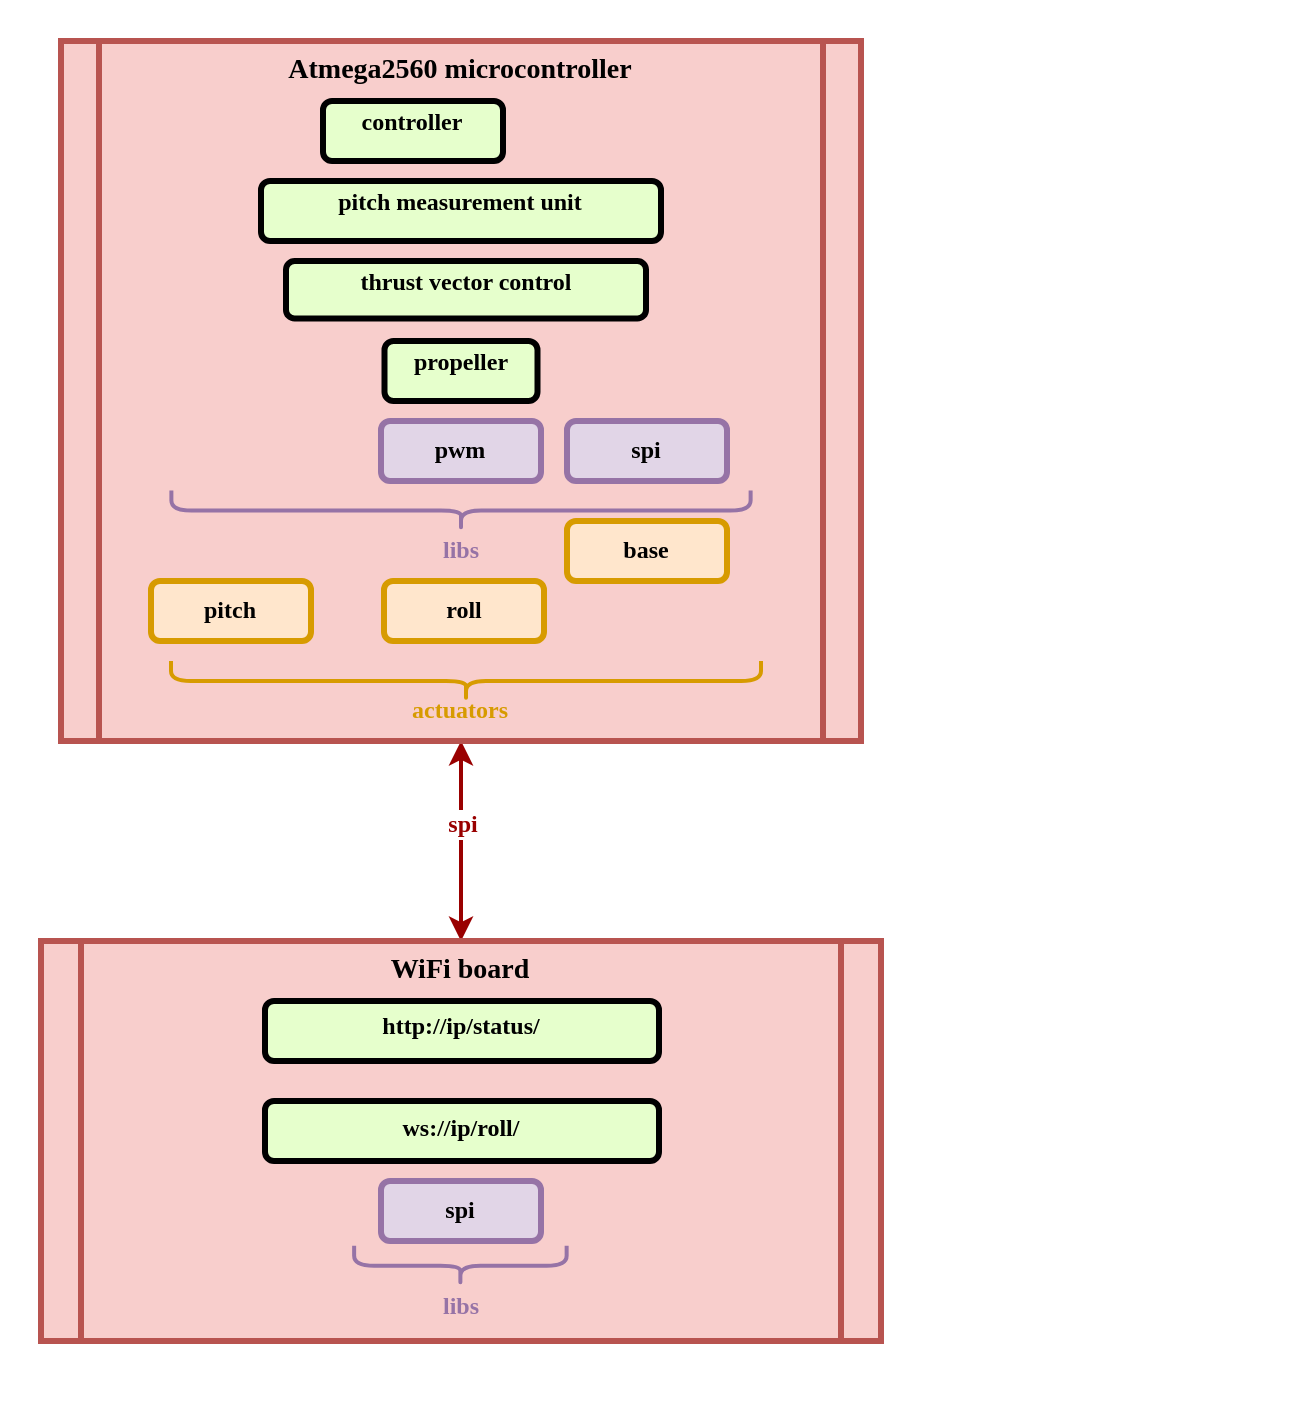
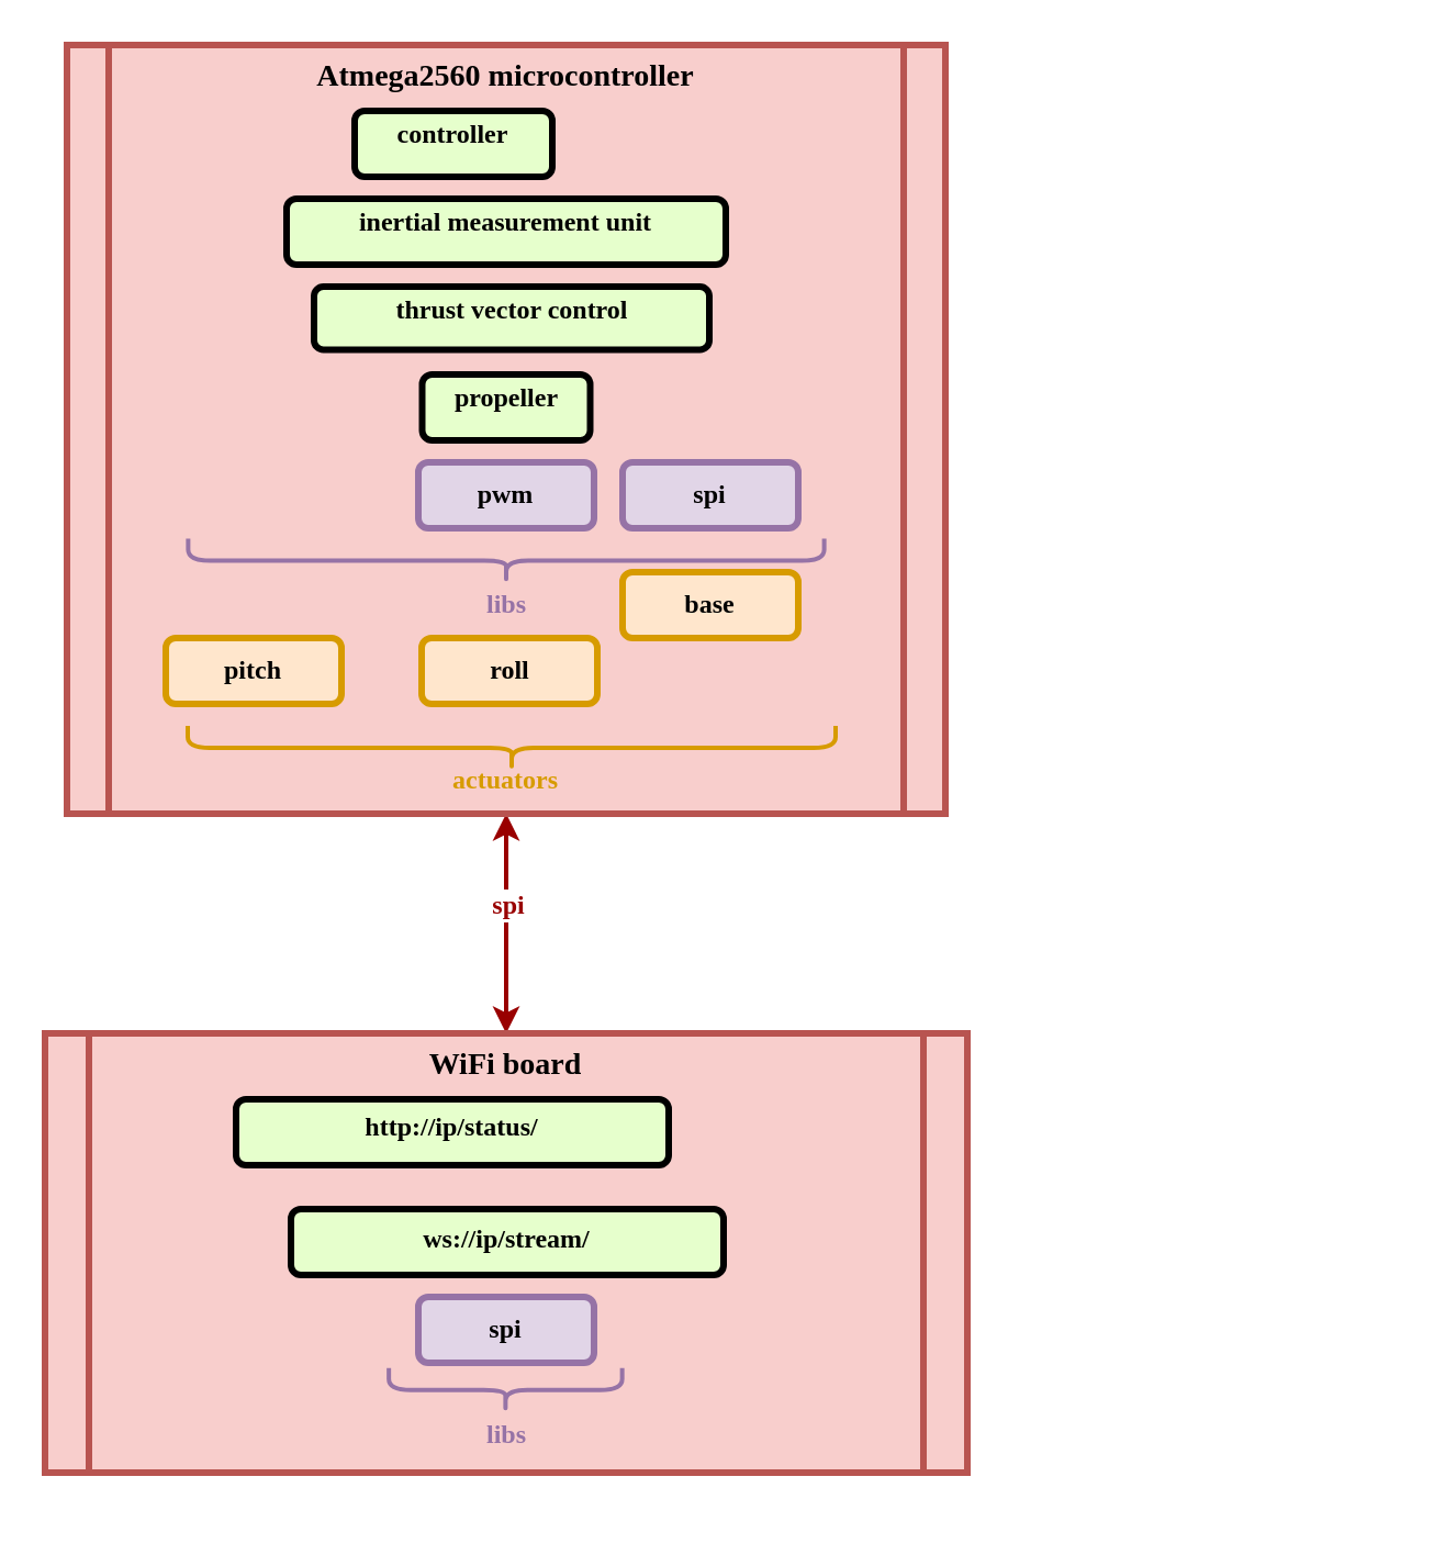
  <mxCell id="0" />
  <mxCell id="1" parent="0" />
  <mxCell id="2" value="" style="edgeStyle=elbowEdgeStyle;elbow=horizontal;strokeColor=#990000;strokeWidth=2;startArrow=classic;startFill=1;endArrow=classic;endFill=1;entryX=0.5;entryY=0;entryDx=0;entryDy=0;exitX=0.5;exitY=1;exitDx=0;exitDy=0;" parent="1" source="21" target="5" edge="1"><mxGeometry width="100" height="100" relative="1" as="geometry"><mxPoint x="228" y="370" as="sourcePoint" /><mxPoint x="228" y="470" as="targetPoint" /><Array as="points"><mxPoint x="230" y="400" /><mxPoint x="634" y="470" /><mxPoint x="636" y="420" /><mxPoint x="634" y="380" /><mxPoint x="634" y="430" /><mxPoint x="615" y="420" /></Array></mxGeometry></mxCell>
  <mxCell id="3" value="spi" style="edgeLabel;html=1;align=center;verticalAlign=middle;resizable=0;points=[];fontFamily=Roboto Mono;fontColor=#990000;fontStyle=1;fontSize=12;" parent="2" vertex="1" connectable="0"><mxGeometry x="-0.277" y="-1" relative="1" as="geometry"><mxPoint x="1" y="5" as="offset" /></mxGeometry></mxCell>
  <mxCell id="4" value="" style="group" parent="1" vertex="1" connectable="0"><mxGeometry x="20" y="470" width="420" height="200" as="geometry" /></mxCell>
  <mxCell id="5" value="WiFi board" style="shape=process;whiteSpace=wrap;align=center;verticalAlign=top;size=0.048;fontStyle=1;strokeWidth=3;fillColor=#f8cecc;fontFamily=Roboto Mono;fontSource=https%3A%2F%2Ffonts.googleapis.com%2Fcss%3Ffamily%3DRoboto%2BMono;strokeColor=#b85450;fontSize=14;" parent="4" vertex="1"><mxGeometry width="420" height="200" as="geometry" /></mxCell>
- <mxCell id="6" value="&lt;p style=&quot;line-height: 20%;&quot;&gt;http://ip/status/&lt;/p&gt;" style="verticalAlign=middle;align=center;overflow=fill;fontSize=12;fontFamily=Roboto Mono;html=1;rounded=1;fontStyle=1;strokeWidth=3;fillColor=#E6FFCC;fontSource=https%3A%2F%2Ffonts.googleapis.com%2Fcss%3Ffamily%3DRoboto%2BMono;" parent="4" vertex="1"><mxGeometry x="112" y="30" width="197" height="30" as="geometry" /></mxCell>
- <mxCell id="7" value="&lt;p style=&quot;line-height: 40%;&quot;&gt;ws://ip/roll/&lt;/p&gt;" style="verticalAlign=middle;align=center;overflow=fill;fontSize=12;fontFamily=Roboto Mono;html=1;rounded=1;fontStyle=1;strokeWidth=3;fillColor=#E6FFCC;fontSource=https%3A%2F%2Ffonts.googleapis.com%2Fcss%3Ffamily%3DRoboto%2BMono;" parent="4" vertex="1"><mxGeometry x="112" y="80" width="197" height="30" as="geometry" /></mxCell>
+ <mxCell id="6" value="&lt;p style=&quot;line-height: 20%;&quot;&gt;http://ip/status/&lt;/p&gt;" style="verticalAlign=middle;align=center;overflow=fill;fontSize=12;fontFamily=Roboto Mono;html=1;rounded=1;fontStyle=1;strokeWidth=3;fillColor=#E6FFCC;fontSource=https%3A%2F%2Ffonts.googleapis.com%2Fcss%3Ffamily%3DRoboto%2BMono;" parent="4" vertex="1"><mxGeometry x="87" y="30" width="197" height="30" as="geometry" /></mxCell>
+ <mxCell id="7" value="&lt;p style=&quot;line-height: 40%;&quot;&gt;ws://ip/stream/&lt;/p&gt;" style="verticalAlign=middle;align=center;overflow=fill;fontSize=12;fontFamily=Roboto Mono;html=1;rounded=1;fontStyle=1;strokeWidth=3;fillColor=#E6FFCC;fontSource=https%3A%2F%2Ffonts.googleapis.com%2Fcss%3Ffamily%3DRoboto%2BMono;" parent="4" vertex="1"><mxGeometry x="112" y="80" width="197" height="30" as="geometry" /></mxCell>
  <mxCell id="8" value="spi" style="whiteSpace=wrap;align=center;verticalAlign=middle;fontStyle=1;strokeWidth=3;fillColor=#e1d5e7;fontFamily=Roboto Mono;fontSource=https%3A%2F%2Ffonts.googleapis.com%2Fcss%3Ffamily%3DRoboto%2BMono;rounded=1;strokeColor=#9673a6;" parent="4" vertex="1"><mxGeometry x="170" y="120" width="80" height="30" as="geometry" /></mxCell>
  <mxCell id="9" value="" style="shape=curlyBracket;whiteSpace=wrap;html=1;rounded=1;flipH=1;labelPosition=right;verticalLabelPosition=middle;align=left;verticalAlign=middle;rotation=90;strokeWidth=2;fillColor=#e1d5e7;strokeColor=#9673A6;" parent="4" vertex="1"><mxGeometry x="199.69" y="109.19" width="20" height="106.25" as="geometry" /></mxCell>
  <mxCell id="10" value="&lt;font color=&quot;#9673A6&quot;&gt;libs&lt;/font&gt;" style="text;html=1;strokeColor=none;fillColor=none;align=center;verticalAlign=middle;whiteSpace=wrap;rounded=0;strokeWidth=2;fontFamily=Roboto Mono;fontSource=https%3A%2F%2Ffonts.googleapis.com%2Fcss%3Ffamily%3DRoboto%2BMono;fontStyle=1;fontColor=#D79B00;" parent="4" vertex="1"><mxGeometry x="181" y="167.5" width="59" height="30" as="geometry" /></mxCell>
  <mxCell id="11" value="" style="group" parent="1" vertex="1" connectable="0"><mxGeometry x="30" y="20" width="400" height="350" as="geometry" /></mxCell>
  <mxCell id="12" value="Atmega2560 microcontroller" style="shape=process;whiteSpace=wrap;align=center;verticalAlign=top;size=0.048;fontStyle=1;strokeWidth=3;fillColor=#f8cecc;fontFamily=Roboto Mono;fontSource=https%3A%2F%2Ffonts.googleapis.com%2Fcss%3Ffamily%3DRoboto%2BMono;fontSize=14;strokeColor=#b85450;" parent="11" vertex="1"><mxGeometry width="400" height="350" as="geometry" /></mxCell>
  <mxCell id="13" value="&lt;p style=&quot;margin: 4px 0px 0px; text-align: center;&quot;&gt;&lt;strong&gt;propeller&lt;br&gt;&lt;/strong&gt;&lt;/p&gt;" style="verticalAlign=middle;align=center;overflow=fill;fontSize=12;fontFamily=Roboto Mono;html=1;rounded=1;fontStyle=1;strokeWidth=3;fillColor=#E6FFCC;fontSource=https%3A%2F%2Ffonts.googleapis.com%2Fcss%3Ffamily%3DRoboto%2BMono;" parent="11" vertex="1"><mxGeometry x="161.75" y="150" width="76.5" height="30" as="geometry" /></mxCell>
  <mxCell id="14" value="pitch" style="whiteSpace=wrap;align=center;verticalAlign=middle;fontStyle=1;strokeWidth=3;fillColor=#ffe6cc;fontFamily=Roboto Mono;fontSource=https%3A%2F%2Ffonts.googleapis.com%2Fcss%3Ffamily%3DRoboto%2BMono;strokeColor=#d79b00;rounded=1;" parent="11" vertex="1"><mxGeometry x="45" y="270" width="80" height="30" as="geometry" /></mxCell>
  <mxCell id="15" value="&lt;p style=&quot;margin: 4px 0px 0px; text-align: center;&quot;&gt;&lt;strong&gt;thrust vector control&lt;/strong&gt;&lt;/p&gt;" style="verticalAlign=middle;align=center;overflow=fill;fontSize=12;fontFamily=Roboto Mono;html=1;rounded=1;fontStyle=1;strokeWidth=3;fillColor=#E6FFCC;fontSource=https%3A%2F%2Ffonts.googleapis.com%2Fcss%3Ffamily%3DRoboto%2BMono;" parent="11" vertex="1"><mxGeometry x="112.5" y="110" width="180" height="28.75" as="geometry" /></mxCell>
- <mxCell id="16" value="&lt;p style=&quot;margin: 4px 0px 0px; text-align: center;&quot;&gt;&lt;strong&gt;pitch measurement unit&lt;br&gt;&lt;/strong&gt;&lt;/p&gt;" style="verticalAlign=middle;align=center;overflow=fill;fontSize=12;fontFamily=Roboto Mono;html=1;rounded=1;fontStyle=1;strokeWidth=3;fillColor=#E6FFCC;fontSource=https%3A%2F%2Ffonts.googleapis.com%2Fcss%3Ffamily%3DRoboto%2BMono;" parent="11" vertex="1"><mxGeometry x="100" y="70" width="200" height="30" as="geometry" /></mxCell>
+ <mxCell id="16" value="&lt;p style=&quot;margin: 4px 0px 0px; text-align: center;&quot;&gt;&lt;strong&gt;inertial measurement unit&lt;br&gt;&lt;/strong&gt;&lt;/p&gt;" style="verticalAlign=middle;align=center;overflow=fill;fontSize=12;fontFamily=Roboto Mono;html=1;rounded=1;fontStyle=1;strokeWidth=3;fillColor=#E6FFCC;fontSource=https%3A%2F%2Ffonts.googleapis.com%2Fcss%3Ffamily%3DRoboto%2BMono;" parent="11" vertex="1"><mxGeometry x="100" y="70" width="200" height="30" as="geometry" /></mxCell>
  <mxCell id="17" value="&lt;p style=&quot;margin: 4px 0px 0px; text-align: center;&quot;&gt;&lt;strong&gt;controller&lt;br&gt;&lt;/strong&gt;&lt;/p&gt;" style="verticalAlign=middle;align=center;overflow=fill;fontSize=12;fontFamily=Roboto Mono;html=1;rounded=1;fontStyle=1;strokeWidth=3;fillColor=#E6FFCC;fontSource=https%3A%2F%2Ffonts.googleapis.com%2Fcss%3Ffamily%3DRoboto%2BMono;" parent="11" vertex="1"><mxGeometry x="131" y="30" width="90" height="30" as="geometry" /></mxCell>
  <mxCell id="18" value="roll" style="whiteSpace=wrap;align=center;verticalAlign=middle;fontStyle=1;strokeWidth=3;fillColor=#ffe6cc;fontFamily=Roboto Mono;fontSource=https%3A%2F%2Ffonts.googleapis.com%2Fcss%3Ffamily%3DRoboto%2BMono;strokeColor=#d79b00;rounded=1;" parent="11" vertex="1"><mxGeometry x="161.5" y="270" width="80" height="30" as="geometry" /></mxCell>
  <mxCell id="19" value="base" style="whiteSpace=wrap;align=center;verticalAlign=middle;fontStyle=1;strokeWidth=3;fillColor=#ffe6cc;fontFamily=Roboto Mono;fontSource=https%3A%2F%2Ffonts.googleapis.com%2Fcss%3Ffamily%3DRoboto%2BMono;strokeColor=#D79B00;rounded=1;" parent="11" vertex="1"><mxGeometry x="253" y="240" width="80" height="30" as="geometry" /></mxCell>
  <mxCell id="20" value="" style="shape=curlyBracket;whiteSpace=wrap;html=1;rounded=1;flipH=1;labelPosition=right;verticalLabelPosition=middle;align=left;verticalAlign=middle;rotation=90;strokeWidth=2;fillColor=#ffe6cc;strokeColor=#d79b00;" parent="11" vertex="1"><mxGeometry x="192.5" y="172.5" width="20" height="295" as="geometry" /></mxCell>
  <mxCell id="21" value="actuators" style="text;html=1;strokeColor=none;fillColor=none;align=center;verticalAlign=middle;whiteSpace=wrap;rounded=0;strokeWidth=2;fontFamily=Roboto Mono;fontSource=https%3A%2F%2Ffonts.googleapis.com%2Fcss%3Ffamily%3DRoboto%2BMono;fontStyle=1;fontColor=#D79B00;" parent="11" vertex="1"><mxGeometry x="170" y="320" width="60" height="30" as="geometry" /></mxCell>
  <mxCell id="22" value="pwm" style="whiteSpace=wrap;align=center;verticalAlign=middle;fontStyle=1;strokeWidth=3;fillColor=#e1d5e7;fontFamily=Roboto Mono;fontSource=https%3A%2F%2Ffonts.googleapis.com%2Fcss%3Ffamily%3DRoboto%2BMono;rounded=1;strokeColor=#9673a6;" parent="11" vertex="1"><mxGeometry x="160" y="190" width="80" height="30" as="geometry" /></mxCell>
  <mxCell id="23" value="spi" style="whiteSpace=wrap;align=center;verticalAlign=middle;fontStyle=1;strokeWidth=3;fillColor=#e1d5e7;fontFamily=Roboto Mono;fontSource=https%3A%2F%2Ffonts.googleapis.com%2Fcss%3Ffamily%3DRoboto%2BMono;rounded=1;strokeColor=#9673a6;" parent="11" vertex="1"><mxGeometry x="253" y="190" width="80" height="30" as="geometry" /></mxCell>
  <mxCell id="24" value="" style="shape=curlyBracket;whiteSpace=wrap;html=1;rounded=1;flipH=1;labelPosition=right;verticalLabelPosition=middle;align=left;verticalAlign=middle;rotation=90;strokeWidth=2;fillColor=#e1d5e7;strokeColor=#9673A6;" parent="11" vertex="1"><mxGeometry x="190" y="90" width="20" height="289.62" as="geometry" /></mxCell>
  <mxCell id="25" value="&lt;font color=&quot;#9673A6&quot;&gt;libs&lt;/font&gt;" style="text;html=1;strokeColor=none;fillColor=none;align=center;verticalAlign=middle;whiteSpace=wrap;rounded=0;strokeWidth=2;fontFamily=Roboto Mono;fontSource=https%3A%2F%2Ffonts.googleapis.com%2Fcss%3Ffamily%3DRoboto%2BMono;fontStyle=1;fontColor=#D79B00;" parent="11" vertex="1"><mxGeometry x="170.5" y="240" width="59" height="30" as="geometry" /></mxCell>
